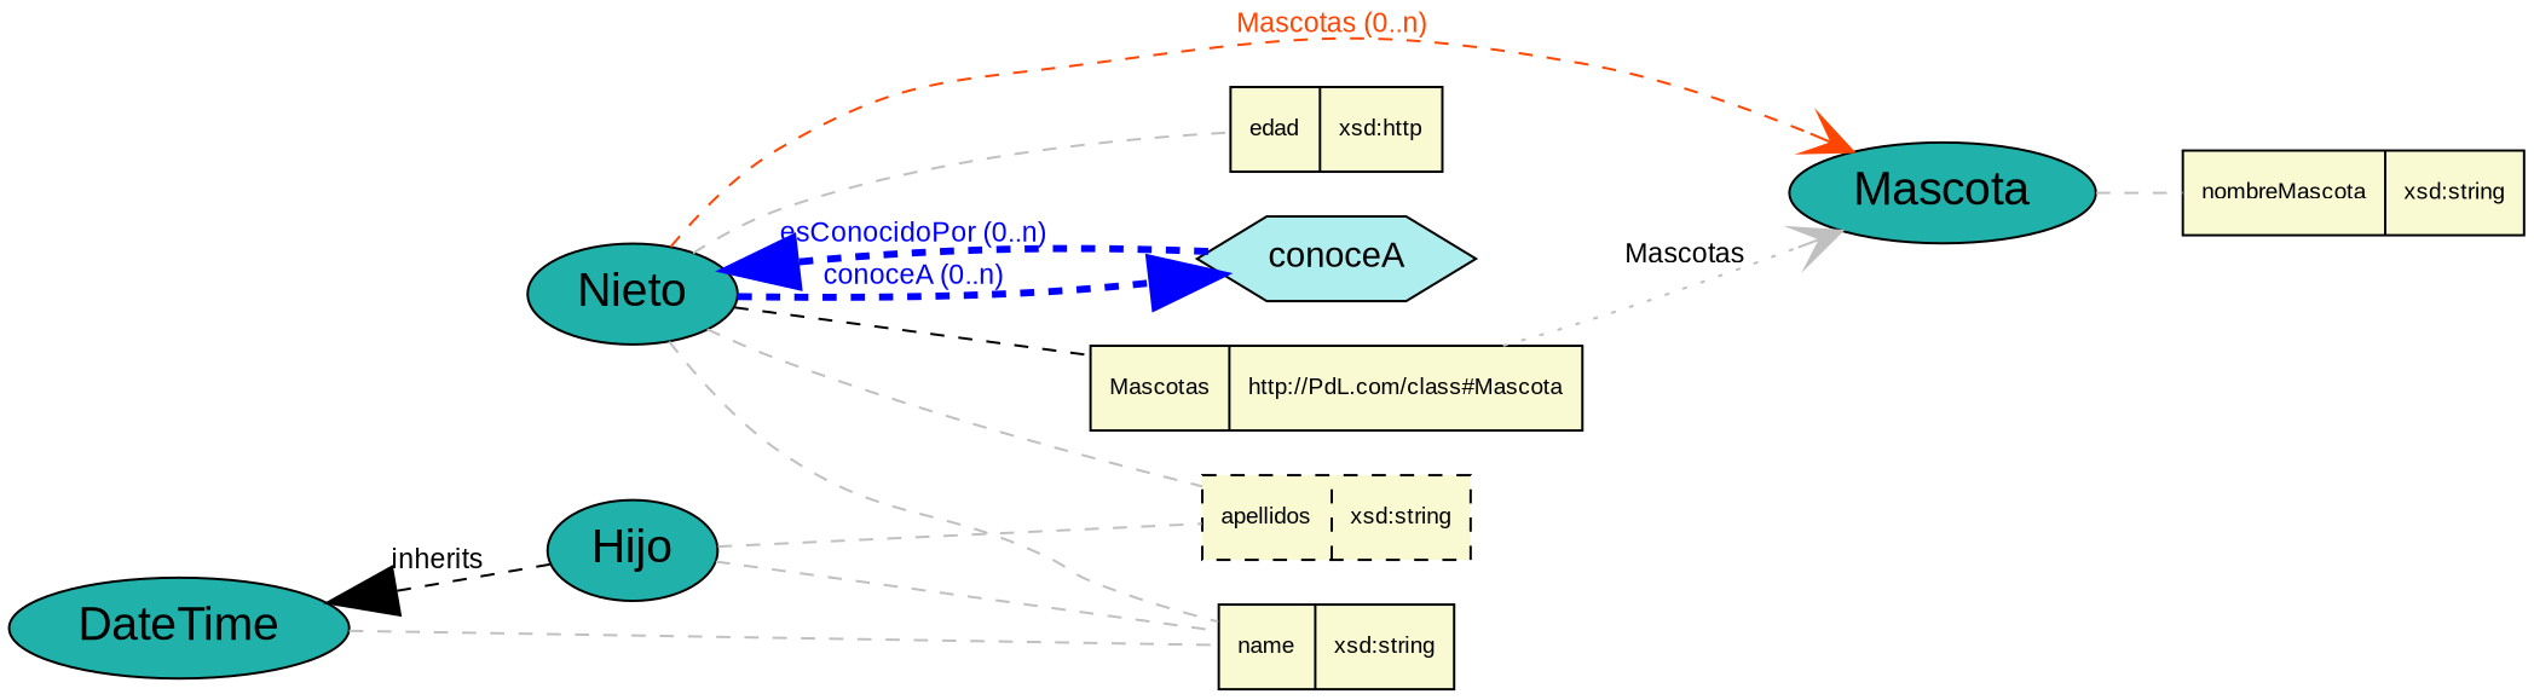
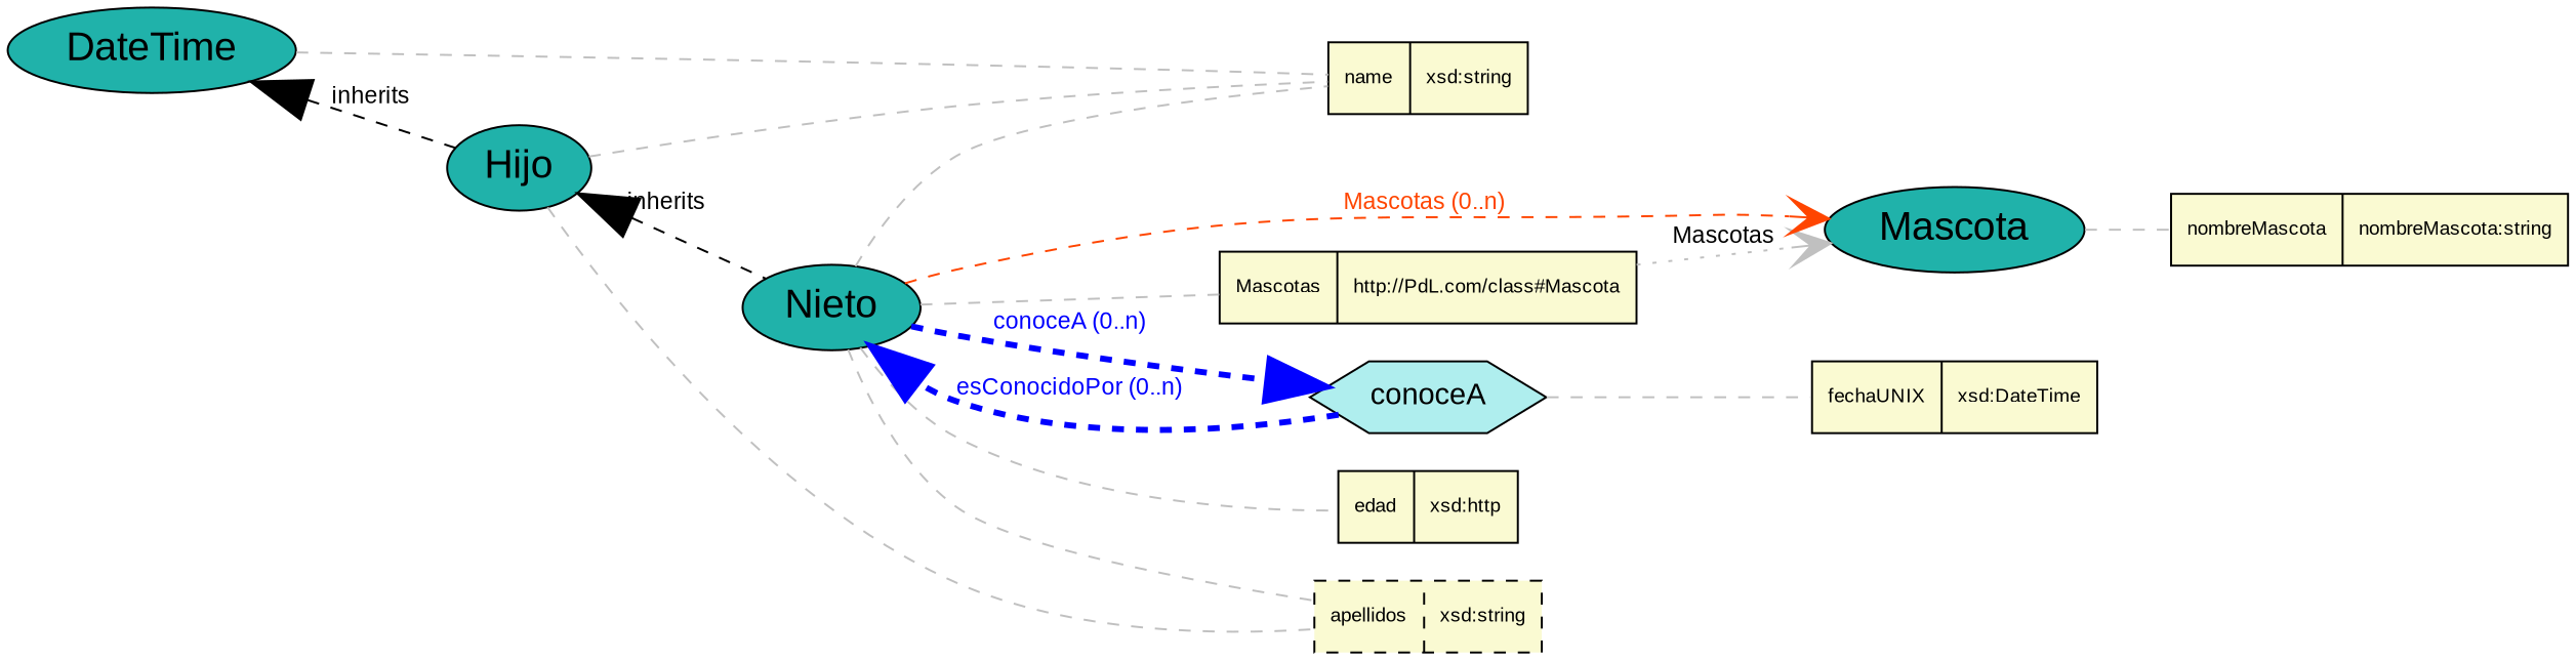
  graph {
    rankdir=LR
    node [fillcolor=lightgoldenrodyellow fontname=Arial fontsize=10 shape=record style=filled]
    edge [color=grey fontname=Arial fontsize=12 style=dashed]
    n1 [label="{apellidos|xsd:string}" style="filled,dashed"]
-   n2 [label="{nombreMascota|xsd:string}"]
+   n2 [label="{nombreMascota|nombreMascota:string}"]
    n3 [label="{Mascotas|http://PdL.com/class#Mascota}"]
    n4 [fillcolor=lightseagreen fontsize=20 label=Mascota shape=ellipse]
    n5 [label="{name|xsd:string}"]
    n6 [label="{edad|xsd:http}"]
+   n7 [label="{fechaUNIX|xsd:DateTime}"]
    n8 [fillcolor=lightseagreen fontsize=20 label=Hijo shape=ellipse]
    n9 [fillcolor=lightseagreen fontsize=20 label=Nieto shape=ellipse]
    n10 [fillcolor=paleturquoise fontsize=15 label=conoceA shape=hexagon]
    n11 [fillcolor=lightseagreen fontsize=20 label=DateTime shape=ellipse]
    n3 -- n4 [arrowhead=vee arrowsize=2 dir=forward label=Mascotas style=dotted]
    n4 -- n2
    n8 -- n1
    n8 -- n5
+   n8 -- n9 [arrowhead=normal arrowsize=3 color=black dir=back fontcolor=black label=inherits]
    n9 -- n1
-   n9 -- n3 [color=black]
+   n9 -- n3
    n9 -- n4 [arrowhead=vee arrowsize=2 color=orangered dir=forward fontcolor=orangered label="Mascotas (0..n) "]
    n9 -- n5
    n9 -- n6
    n9 -- n10 [arrowhead=normal arrowsize=3 color=blue dir=forward fontcolor=blue label="conoceA (0..n)" penwidth=3]
+   n10 -- n7
    n10 -- n9 [arrowhead=normal arrowsize=3 color=blue dir=forward fontcolor=blue label="esConocidoPor (0..n)" penwidth=3]
    n11 -- n5
    n11 -- n8 [arrowhead=normal arrowsize=3 color=black dir=back fontcolor=black label=inherits]
  }
